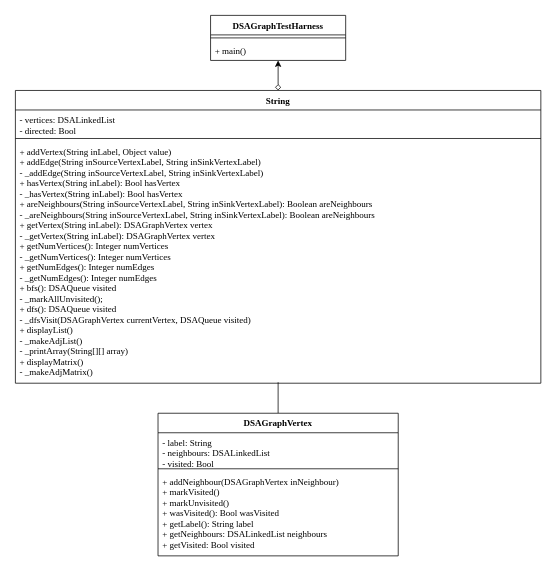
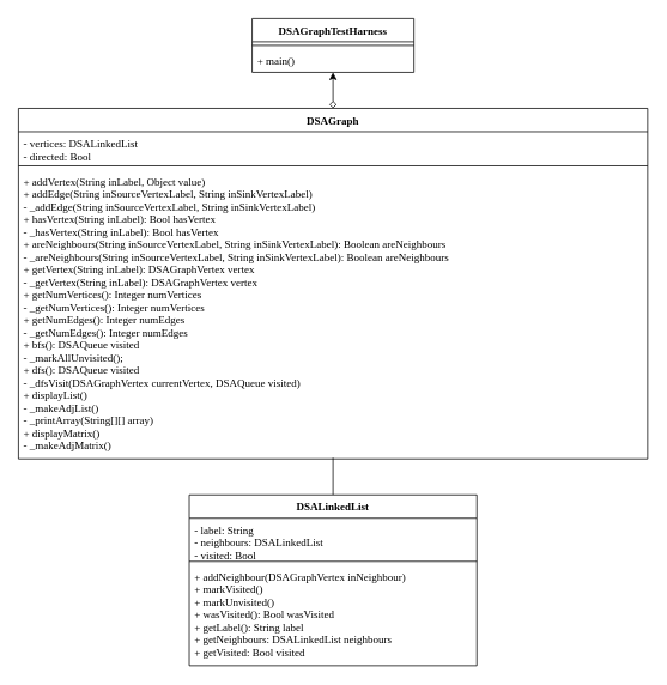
  <mxCell id="0" />
  <mxCell id="1" parent="0" />
  <mxCell id="2" style="rounded=0;orthogonalLoop=1;jettySize=auto;html=1;entryX=0.5;entryY=0.996;entryDx=0;entryDy=0;entryPerimeter=0;startArrow=none;startFill=0;endArrow=none;endFill=0;fontFamily=Fira Code;" parent="1" source="11" target="7" edge="1"><mxGeometry relative="1" as="geometry" /></mxCell>
  <mxCell id="3" style="edgeStyle=orthogonalEdgeStyle;rounded=0;orthogonalLoop=1;jettySize=auto;html=1;exitX=0.5;exitY=1;exitDx=0;exitDy=0;entryX=0.5;entryY=0;entryDx=0;entryDy=0;fontFamily=Fira Code;startArrow=classic;startFill=1;endArrow=diamond;endFill=0;" parent="1" source="8" target="4" edge="1"><mxGeometry relative="1" as="geometry" /></mxCell>
- <mxCell id="4" value="String" style="swimlane;fontStyle=1;align=center;verticalAlign=top;childLayout=stackLayout;horizontal=1;startSize=26;horizontalStack=0;resizeParent=1;resizeParentMax=0;resizeLast=0;collapsible=1;marginBottom=0;fontFamily=Fira Code;" parent="1" vertex="1"><mxGeometry x="20" y="120" width="700" height="390" as="geometry" /></mxCell>
+ <mxCell id="4" value="DSAGraph" style="swimlane;fontStyle=1;align=center;verticalAlign=top;childLayout=stackLayout;horizontal=1;startSize=26;horizontalStack=0;resizeParent=1;resizeParentMax=0;resizeLast=0;collapsible=1;marginBottom=0;fontFamily=Fira Code;" parent="1" vertex="1"><mxGeometry x="20" y="120" width="700" height="390" as="geometry" /></mxCell>
  <mxCell id="5" value="- vertices: DSALinkedList&#10;- directed: Bool" style="text;strokeColor=none;fillColor=none;align=left;verticalAlign=top;spacingLeft=4;spacingRight=4;overflow=hidden;rotatable=0;points=[[0,0.5],[1,0.5]];portConstraint=eastwest;fontFamily=Fira Code;" parent="4" vertex="1"><mxGeometry y="26" width="700" height="34" as="geometry" /></mxCell>
  <mxCell id="6" value="" style="line;strokeWidth=1;fillColor=none;align=left;verticalAlign=middle;spacingTop=-1;spacingLeft=3;spacingRight=3;rotatable=0;labelPosition=right;points=[];portConstraint=eastwest;" parent="4" vertex="1"><mxGeometry y="60" width="700" height="8" as="geometry" /></mxCell>
  <mxCell id="7" value="+ addVertex(String inLabel, Object value)&#10;+ addEdge(String inSourceVertexLabel, String inSinkVertexLabel)&#10;- _addEdge(String inSourceVertexLabel, String inSinkVertexLabel)&#10;+ hasVertex(String inLabel): Bool hasVertex&#10;- _hasVertex(String inLabel): Bool hasVertex&#10;+ areNeighbours(String inSourceVertexLabel, String inSinkVertexLabel): Boolean areNeighbours&#10;- _areNeighbours(String inSourceVertexLabel, String inSinkVertexLabel): Boolean areNeighbours&#10;+ getVertex(String inLabel): DSAGraphVertex vertex&#10;- _getVertex(String inLabel): DSAGraphVertex vertex&#10;+ getNumVertices(): Integer numVertices&#10;- _getNumVertices(): Integer numVertices&#10;+ getNumEdges(): Integer numEdges&#10;- _getNumEdges(): Integer numEdges&#10;+ bfs(): DSAQueue visited&#10;- _markAllUnvisited();&#10;+ dfs(): DSAQueue visited&#10;- _dfsVisit(DSAGraphVertex currentVertex, DSAQueue visited)&#10;+ displayList()&#10;- _makeAdjList()&#10;- _printArray(String[][] array)&#10;+ displayMatrix()&#10;- _makeAdjMatrix()" style="text;strokeColor=none;fillColor=none;align=left;verticalAlign=top;spacingLeft=4;spacingRight=4;overflow=hidden;rotatable=0;points=[[0,0.5],[1,0.5]];portConstraint=eastwest;fontFamily=Fira Code;" parent="4" vertex="1"><mxGeometry y="68" width="700" height="322" as="geometry" /></mxCell>
  <mxCell id="8" value="DSAGraphTestHarness" style="swimlane;fontStyle=1;align=center;verticalAlign=top;childLayout=stackLayout;horizontal=1;startSize=26;horizontalStack=0;resizeParent=1;resizeParentMax=0;resizeLast=0;collapsible=1;marginBottom=0;fontFamily=Fira Code;" parent="1" vertex="1"><mxGeometry x="280" y="20" width="180" height="60" as="geometry" /></mxCell>
  <mxCell id="9" value="" style="line;strokeWidth=1;fillColor=none;align=left;verticalAlign=middle;spacingTop=-1;spacingLeft=3;spacingRight=3;rotatable=0;labelPosition=right;points=[];portConstraint=eastwest;" parent="8" vertex="1"><mxGeometry y="26" width="180" height="8" as="geometry" /></mxCell>
  <mxCell id="10" value="+ main()" style="text;strokeColor=none;fillColor=none;align=left;verticalAlign=top;spacingLeft=4;spacingRight=4;overflow=hidden;rotatable=0;points=[[0,0.5],[1,0.5]];portConstraint=eastwest;fontFamily=Fira Code;" parent="8" vertex="1"><mxGeometry y="34" width="180" height="26" as="geometry" /></mxCell>
- <mxCell id="11" value="DSAGraphVertex" style="swimlane;fontStyle=1;align=center;verticalAlign=top;childLayout=stackLayout;horizontal=1;startSize=26;horizontalStack=0;resizeParent=1;resizeParentMax=0;resizeLast=0;collapsible=1;marginBottom=0;fontFamily=Fira Code;" parent="1" vertex="1"><mxGeometry x="210" y="550" width="320" height="190" as="geometry" /></mxCell>
+ <mxCell id="11" value="DSALinkedList" style="swimlane;fontStyle=1;align=center;verticalAlign=top;childLayout=stackLayout;horizontal=1;startSize=26;horizontalStack=0;resizeParent=1;resizeParentMax=0;resizeLast=0;collapsible=1;marginBottom=0;fontFamily=Fira Code;" parent="1" vertex="1"><mxGeometry x="210" y="550" width="320" height="190" as="geometry" /></mxCell>
  <mxCell id="12" value="- label: String &#10;- neighbours: DSALinkedList&#10;- visited: Bool" style="text;strokeColor=none;fillColor=none;align=left;verticalAlign=top;spacingLeft=4;spacingRight=4;overflow=hidden;rotatable=0;points=[[0,0.5],[1,0.5]];portConstraint=eastwest;fontFamily=Fira Code;" parent="11" vertex="1"><mxGeometry y="26" width="320" height="44" as="geometry" /></mxCell>
  <mxCell id="13" value="" style="line;strokeWidth=1;fillColor=none;align=left;verticalAlign=middle;spacingTop=-1;spacingLeft=3;spacingRight=3;rotatable=0;labelPosition=right;points=[];portConstraint=eastwest;" parent="11" vertex="1"><mxGeometry y="70" width="320" height="8" as="geometry" /></mxCell>
  <mxCell id="14" value="+ addNeighbour(DSAGraphVertex inNeighbour)&#10;+ markVisited()&#10;+ markUnvisited()&#10;+ wasVisited(): Bool wasVisited&#10;+ getLabel(): String label&#10;+ getNeighbours: DSALinkedList neighbours&#10;+ getVisited: Bool visited" style="text;strokeColor=none;fillColor=none;align=left;verticalAlign=top;spacingLeft=4;spacingRight=4;overflow=hidden;rotatable=0;points=[[0,0.5],[1,0.5]];portConstraint=eastwest;fontFamily=Fira Code;" parent="11" vertex="1"><mxGeometry y="78" width="320" height="112" as="geometry" /></mxCell>
